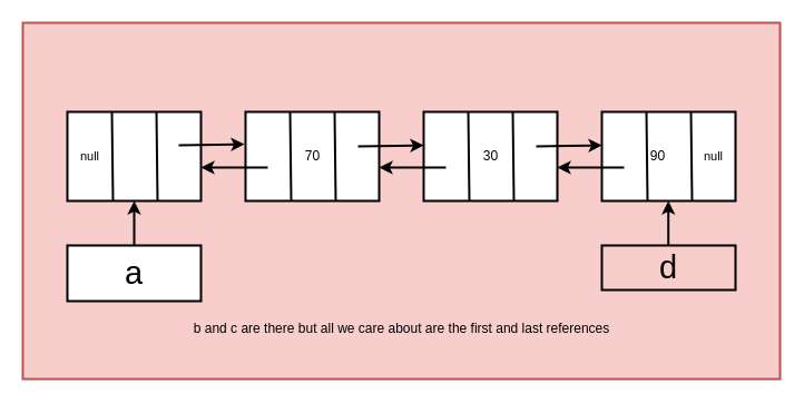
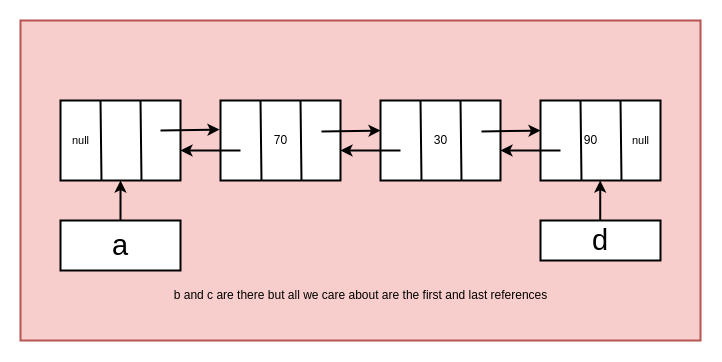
  <mxCell id="0" />
  <mxCell id="1" parent="0" />
  <mxCell id="2" value="" style="rounded=0;whiteSpace=wrap;html=1;fillColor=#f8cecc;strokeColor=#b85450;strokeWidth=2;" vertex="1" parent="1"><mxGeometry x="20" y="20" width="680" height="320" as="geometry" /></mxCell>
  <mxCell id="3" value="" style="rounded=0;whiteSpace=wrap;html=1;strokeWidth=2;" vertex="1" parent="1"><mxGeometry x="60" y="100" width="120" height="80" as="geometry" /></mxCell>
  <mxCell id="4" value="" style="endArrow=none;html=1;rounded=0;exitX=0.205;exitY=1;exitDx=0;exitDy=0;exitPerimeter=0;strokeWidth=2;" edge="1" parent="1"><mxGeometry width="50" height="50" relative="1" as="geometry"><mxPoint x="141" y="180" as="sourcePoint" /><mxPoint x="140" y="100" as="targetPoint" /></mxGeometry></mxCell>
  <mxCell id="5" value="" style="endArrow=none;html=1;rounded=0;exitX=0.205;exitY=1;exitDx=0;exitDy=0;exitPerimeter=0;strokeWidth=2;" edge="1" parent="1"><mxGeometry width="50" height="50" relative="1" as="geometry"><mxPoint x="101" y="180" as="sourcePoint" /><mxPoint x="100" y="100" as="targetPoint" /></mxGeometry></mxCell>
  <mxCell id="6" value="" style="rounded=0;whiteSpace=wrap;html=1;strokeWidth=2;" vertex="1" parent="1"><mxGeometry x="220" y="100" width="120" height="80" as="geometry" /></mxCell>
  <mxCell id="7" value="" style="endArrow=none;html=1;rounded=0;exitX=0.205;exitY=1;exitDx=0;exitDy=0;exitPerimeter=0;strokeWidth=2;" edge="1" parent="1"><mxGeometry width="50" height="50" relative="1" as="geometry"><mxPoint x="301" y="180" as="sourcePoint" /><mxPoint x="300" y="100" as="targetPoint" /></mxGeometry></mxCell>
  <mxCell id="8" value="" style="endArrow=none;html=1;rounded=0;exitX=0.205;exitY=1;exitDx=0;exitDy=0;exitPerimeter=0;strokeWidth=2;" edge="1" parent="1"><mxGeometry width="50" height="50" relative="1" as="geometry"><mxPoint x="261" y="180" as="sourcePoint" /><mxPoint x="260" y="100" as="targetPoint" /></mxGeometry></mxCell>
  <mxCell id="9" value="" style="rounded=0;whiteSpace=wrap;html=1;strokeWidth=2;" vertex="1" parent="1"><mxGeometry x="380" y="100" width="120" height="80" as="geometry" /></mxCell>
  <mxCell id="10" value="" style="endArrow=none;html=1;rounded=0;exitX=0.205;exitY=1;exitDx=0;exitDy=0;exitPerimeter=0;strokeWidth=2;" edge="1" parent="1"><mxGeometry width="50" height="50" relative="1" as="geometry"><mxPoint x="461" y="180" as="sourcePoint" /><mxPoint x="460" y="100" as="targetPoint" /></mxGeometry></mxCell>
  <mxCell id="11" value="" style="endArrow=none;html=1;rounded=0;exitX=0.205;exitY=1;exitDx=0;exitDy=0;exitPerimeter=0;strokeWidth=2;" edge="1" parent="1"><mxGeometry width="50" height="50" relative="1" as="geometry"><mxPoint x="421" y="180" as="sourcePoint" /><mxPoint x="420" y="100" as="targetPoint" /></mxGeometry></mxCell>
  <mxCell id="12" value="" style="rounded=0;whiteSpace=wrap;html=1;strokeWidth=2;" vertex="1" parent="1"><mxGeometry x="540" y="100" width="120" height="80" as="geometry" /></mxCell>
  <mxCell id="13" value="" style="endArrow=none;html=1;rounded=0;exitX=0.205;exitY=1;exitDx=0;exitDy=0;exitPerimeter=0;strokeWidth=2;" edge="1" parent="1"><mxGeometry width="50" height="50" relative="1" as="geometry"><mxPoint x="621" y="180" as="sourcePoint" /><mxPoint x="620" y="100" as="targetPoint" /></mxGeometry></mxCell>
  <mxCell id="14" value="" style="endArrow=none;html=1;rounded=0;exitX=0.205;exitY=1;exitDx=0;exitDy=0;exitPerimeter=0;strokeWidth=2;" edge="1" parent="1"><mxGeometry width="50" height="50" relative="1" as="geometry"><mxPoint x="581" y="180" as="sourcePoint" /><mxPoint x="580" y="100" as="targetPoint" /></mxGeometry></mxCell>
  <mxCell id="15" value="" style="endArrow=classic;html=1;rounded=0;entryX=-0.008;entryY=0.363;entryDx=0;entryDy=0;entryPerimeter=0;strokeWidth=2;" edge="1" parent="1" target="6"><mxGeometry width="50" height="50" relative="1" as="geometry"><mxPoint x="160" y="130" as="sourcePoint" /><mxPoint x="210" y="80" as="targetPoint" /></mxGeometry></mxCell>
  <mxCell id="16" value="" style="endArrow=classic;html=1;rounded=0;entryX=-0.008;entryY=0.363;entryDx=0;entryDy=0;entryPerimeter=0;strokeWidth=2;" edge="1" parent="1"><mxGeometry width="50" height="50" relative="1" as="geometry"><mxPoint x="321" y="131" as="sourcePoint" /><mxPoint x="380" y="130" as="targetPoint" /></mxGeometry></mxCell>
  <mxCell id="17" value="" style="endArrow=classic;html=1;rounded=0;entryX=-0.008;entryY=0.363;entryDx=0;entryDy=0;entryPerimeter=0;strokeWidth=2;" edge="1" parent="1"><mxGeometry width="50" height="50" relative="1" as="geometry"><mxPoint x="481" y="131" as="sourcePoint" /><mxPoint x="540" y="130" as="targetPoint" /></mxGeometry></mxCell>
  <mxCell id="18" value="" style="endArrow=classic;html=1;rounded=0;entryX=1;entryY=0.75;entryDx=0;entryDy=0;strokeWidth=2;" edge="1" parent="1"><mxGeometry width="50" height="50" relative="1" as="geometry"><mxPoint x="560" y="150" as="sourcePoint" /><mxPoint x="500" y="150" as="targetPoint" /></mxGeometry></mxCell>
  <mxCell id="19" value="" style="endArrow=classic;html=1;rounded=0;entryX=1;entryY=0.75;entryDx=0;entryDy=0;strokeWidth=2;" edge="1" parent="1"><mxGeometry width="50" height="50" relative="1" as="geometry"><mxPoint x="400" y="150" as="sourcePoint" /><mxPoint x="340" y="150" as="targetPoint" /></mxGeometry></mxCell>
  <mxCell id="20" value="" style="endArrow=classic;html=1;rounded=0;entryX=1;entryY=0.75;entryDx=0;entryDy=0;strokeWidth=2;" edge="1" parent="1"><mxGeometry width="50" height="50" relative="1" as="geometry"><mxPoint x="240" y="150" as="sourcePoint" /><mxPoint x="180" y="150" as="targetPoint" /></mxGeometry></mxCell>
  <mxCell id="21" value="&lt;font style=&quot;font-size: 11px;&quot;&gt;null&lt;/font&gt;" style="text;html=1;align=center;verticalAlign=middle;resizable=0;points=[];autosize=1;strokeColor=none;fillColor=none;strokeWidth=2;" vertex="1" parent="1"><mxGeometry x="60" y="125" width="40" height="30" as="geometry" /></mxCell>
  <mxCell id="22" value="&lt;font style=&quot;font-size: 11px;&quot;&gt;null&lt;/font&gt;" style="text;html=1;align=center;verticalAlign=middle;resizable=0;points=[];autosize=1;strokeColor=none;fillColor=none;strokeWidth=2;" vertex="1" parent="1"><mxGeometry x="620" y="125" width="40" height="30" as="geometry" /></mxCell>
  <mxCell id="23" value="70&lt;span style=&quot;color: rgba(0, 0, 0, 0); font-family: monospace; font-size: 0px; text-align: start;&quot;&gt;%3CmxGraphModel%3E%3Croot%3E%3CmxCell%20id%3D%220%22%2F%3E%3CmxCell%20id%3D%221%22%20parent%3D%220%22%2F%3E%3CmxCell%20id%3D%222%22%20value%3D%22%26lt%3Bfont%20style%3D%26quot%3Bfont-size%3A%2011px%3B%26quot%3B%26gt%3Bnull%26lt%3B%2Ffont%26gt%3B%22%20style%3D%22text%3Bhtml%3D1%3Balign%3Dcenter%3BverticalAlign%3Dmiddle%3Bresizable%3D0%3Bpoints%3D%5B%5D%3Bautosize%3D1%3BstrokeColor%3Dnone%3BfillColor%3Dnone%3B%22%20vertex%3D%221%22%20parent%3D%221%22%3E%3CmxGeometry%20x%3D%2280%22%20y%3D%22145%22%20width%3D%2240%22%20height%3D%2230%22%20as%3D%22geometry%22%2F%3E%3C%2FmxCell%3E%3C%2Froot%3E%3C%2FmxGraphModel%3E&lt;/span&gt;" style="text;html=1;align=center;verticalAlign=middle;resizable=0;points=[];autosize=1;strokeColor=none;fillColor=none;strokeWidth=2;" vertex="1" parent="1"><mxGeometry x="260" y="125" width="40" height="30" as="geometry" /></mxCell>
  <mxCell id="24" value="30" style="text;html=1;align=center;verticalAlign=middle;resizable=0;points=[];autosize=1;strokeColor=none;fillColor=none;strokeWidth=2;" vertex="1" parent="1"><mxGeometry x="420" y="125" width="40" height="30" as="geometry" /></mxCell>
  <mxCell id="25" value="90" style="text;html=1;align=center;verticalAlign=middle;resizable=0;points=[];autosize=1;strokeColor=none;fillColor=none;strokeWidth=2;" vertex="1" parent="1"><mxGeometry x="570" y="125" width="40" height="30" as="geometry" /></mxCell>
  <mxCell id="26" value="a" style="rounded=0;whiteSpace=wrap;html=1;strokeWidth=2;fontSize=29;" vertex="1" parent="1"><mxGeometry x="60" y="220" width="120" height="50" as="geometry" /></mxCell>
- <mxCell id="27" value="d" style="rounded=0;whiteSpace=wrap;html=1;strokeWidth=2;fontSize=29;fillColor=#f8cecc;" vertex="1" parent="1"><mxGeometry x="540" y="220" width="120" height="40" as="geometry" /></mxCell>
+ <mxCell id="27" value="d" style="rounded=0;whiteSpace=wrap;html=1;strokeWidth=2;fontSize=29;" vertex="1" parent="1"><mxGeometry x="540" y="220" width="120" height="40" as="geometry" /></mxCell>
  <mxCell id="28" value="" style="endArrow=classic;html=1;rounded=0;entryX=0.5;entryY=1;entryDx=0;entryDy=0;exitX=0.5;exitY=0;exitDx=0;exitDy=0;strokeWidth=2;" edge="1" parent="1" source="26" target="3"><mxGeometry width="50" height="50" relative="1" as="geometry"><mxPoint x="110" y="220" as="sourcePoint" /><mxPoint x="160" y="170" as="targetPoint" /></mxGeometry></mxCell>
  <mxCell id="29" value="" style="endArrow=classic;html=1;rounded=0;entryX=0.5;entryY=1;entryDx=0;entryDy=0;exitX=0.5;exitY=0;exitDx=0;exitDy=0;strokeWidth=2;" edge="1" parent="1"><mxGeometry width="50" height="50" relative="1" as="geometry"><mxPoint x="599.71" y="220" as="sourcePoint" /><mxPoint x="599.71" y="180" as="targetPoint" /></mxGeometry></mxCell>
  <mxCell id="30" value="b and c are there but all we care about are the first and last references" style="text;html=1;align=center;verticalAlign=middle;resizable=0;points=[];autosize=1;strokeColor=none;fillColor=none;" vertex="1" parent="1"><mxGeometry x="160" y="280" width="400" height="30" as="geometry" /></mxCell>
